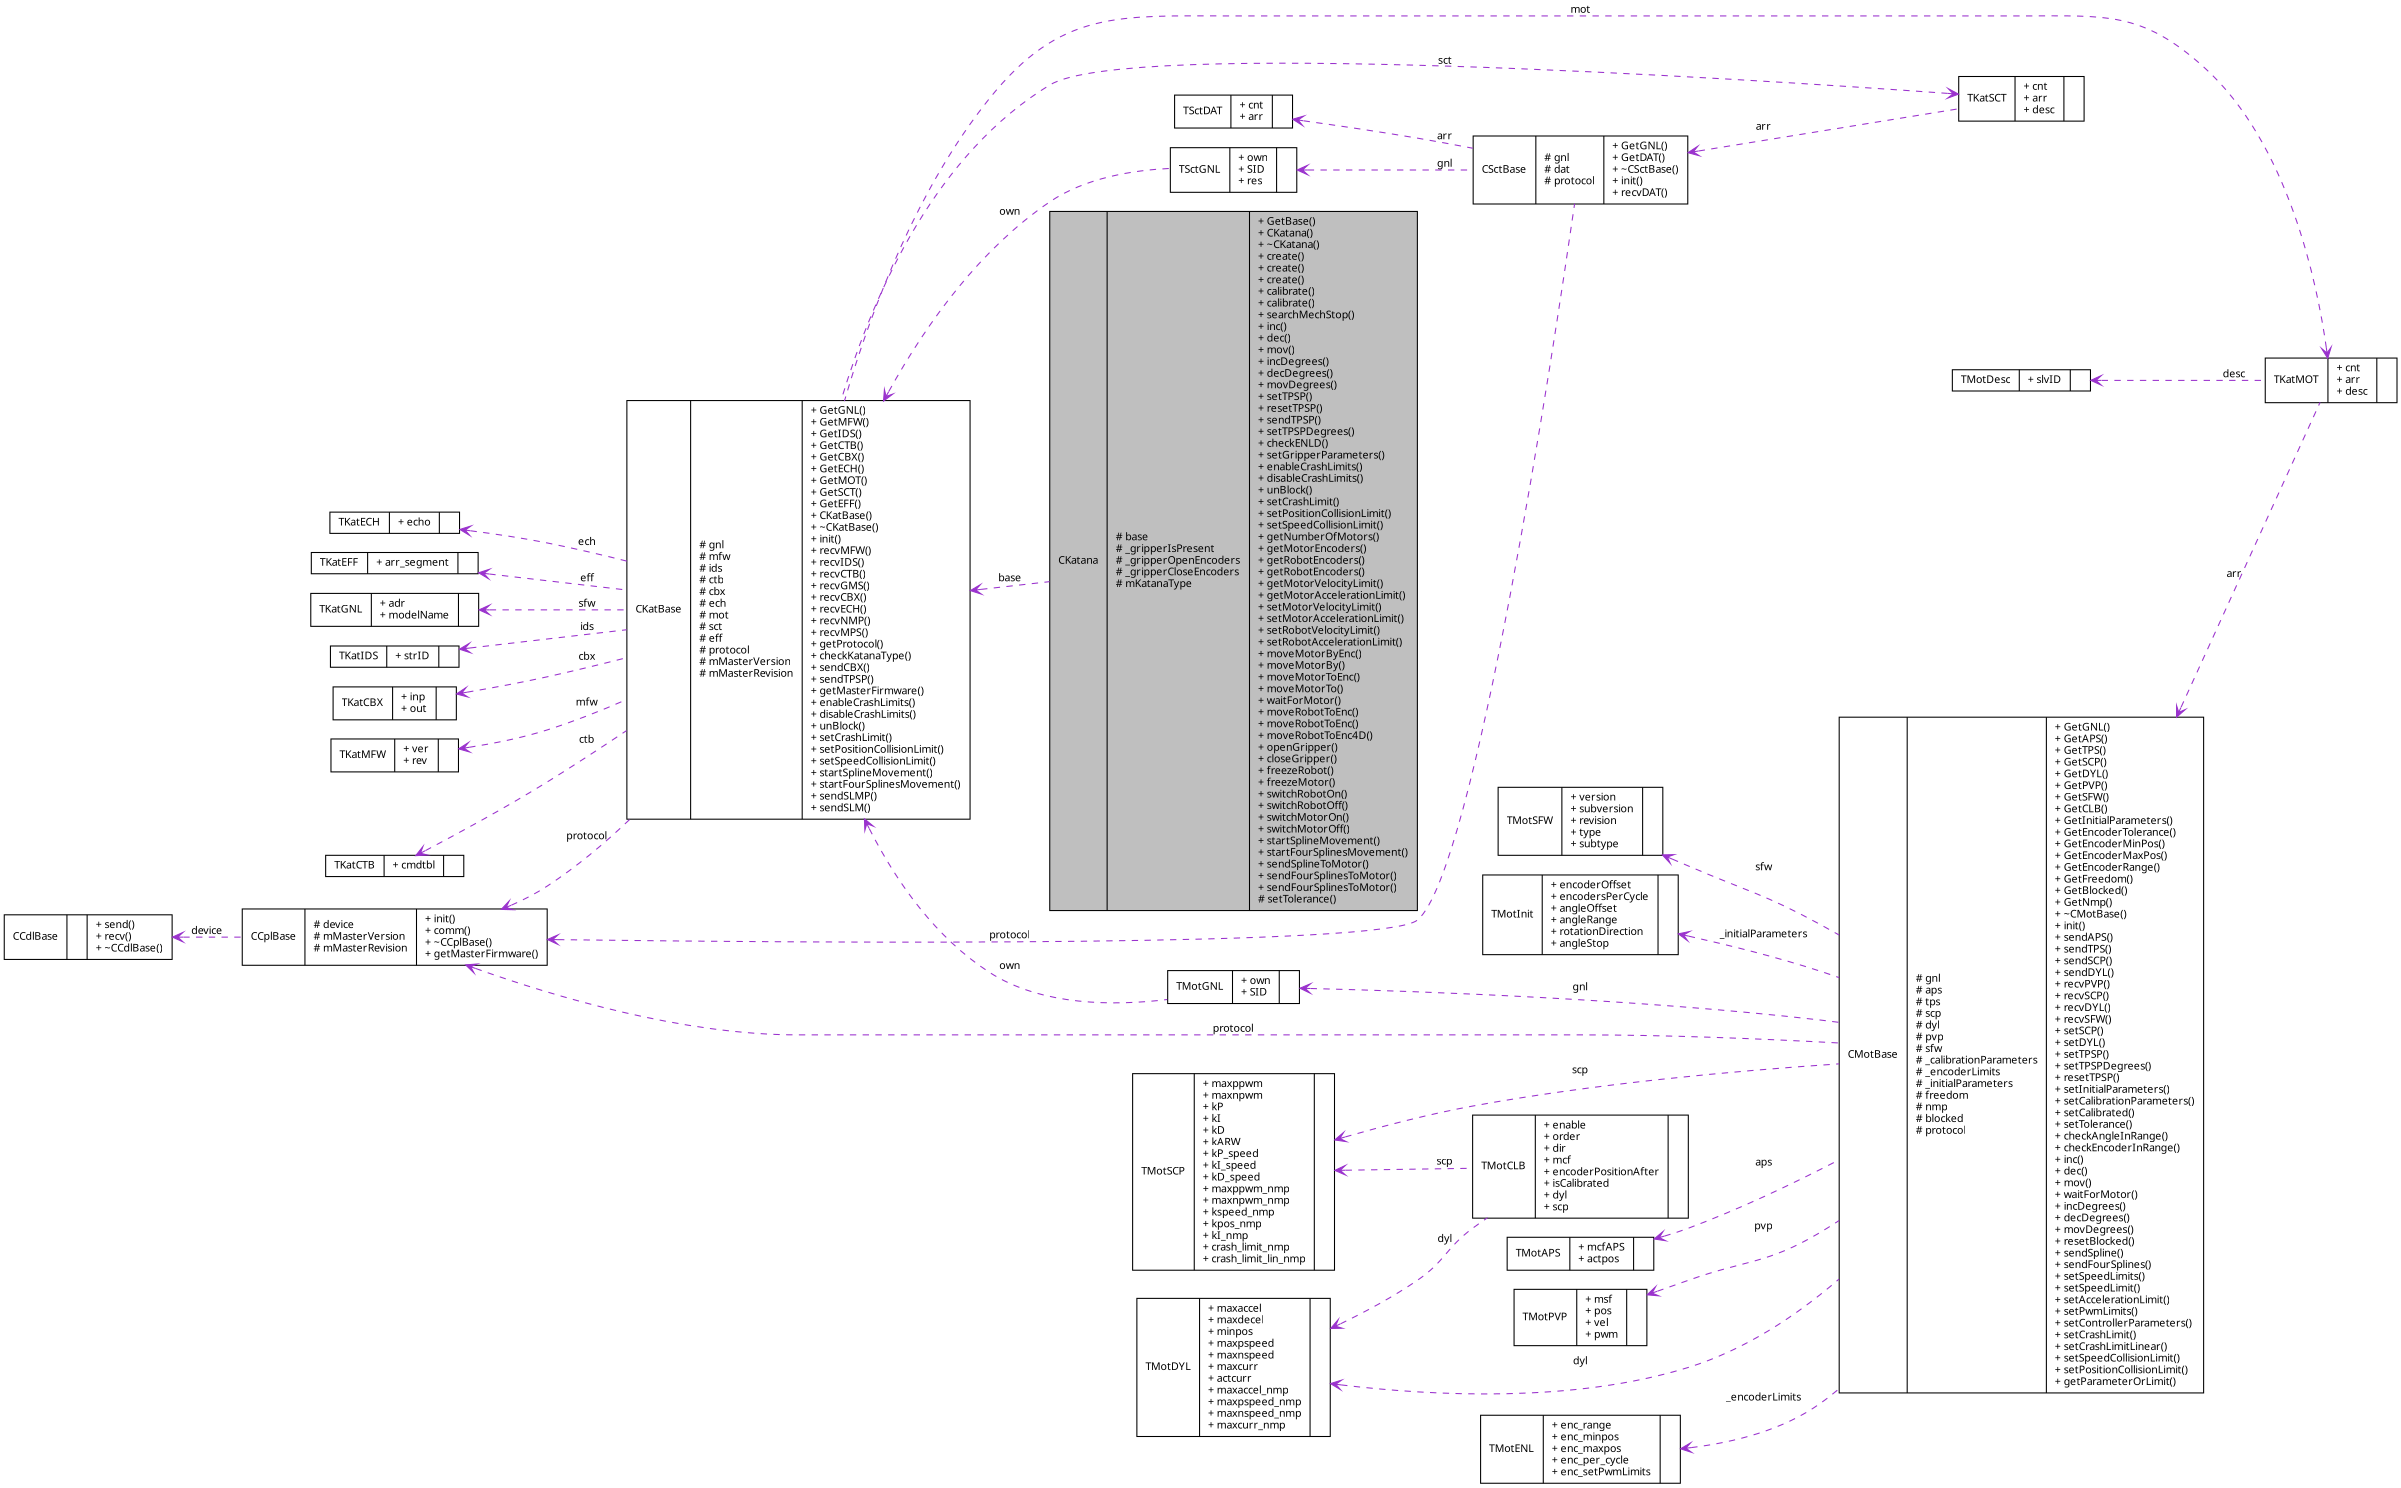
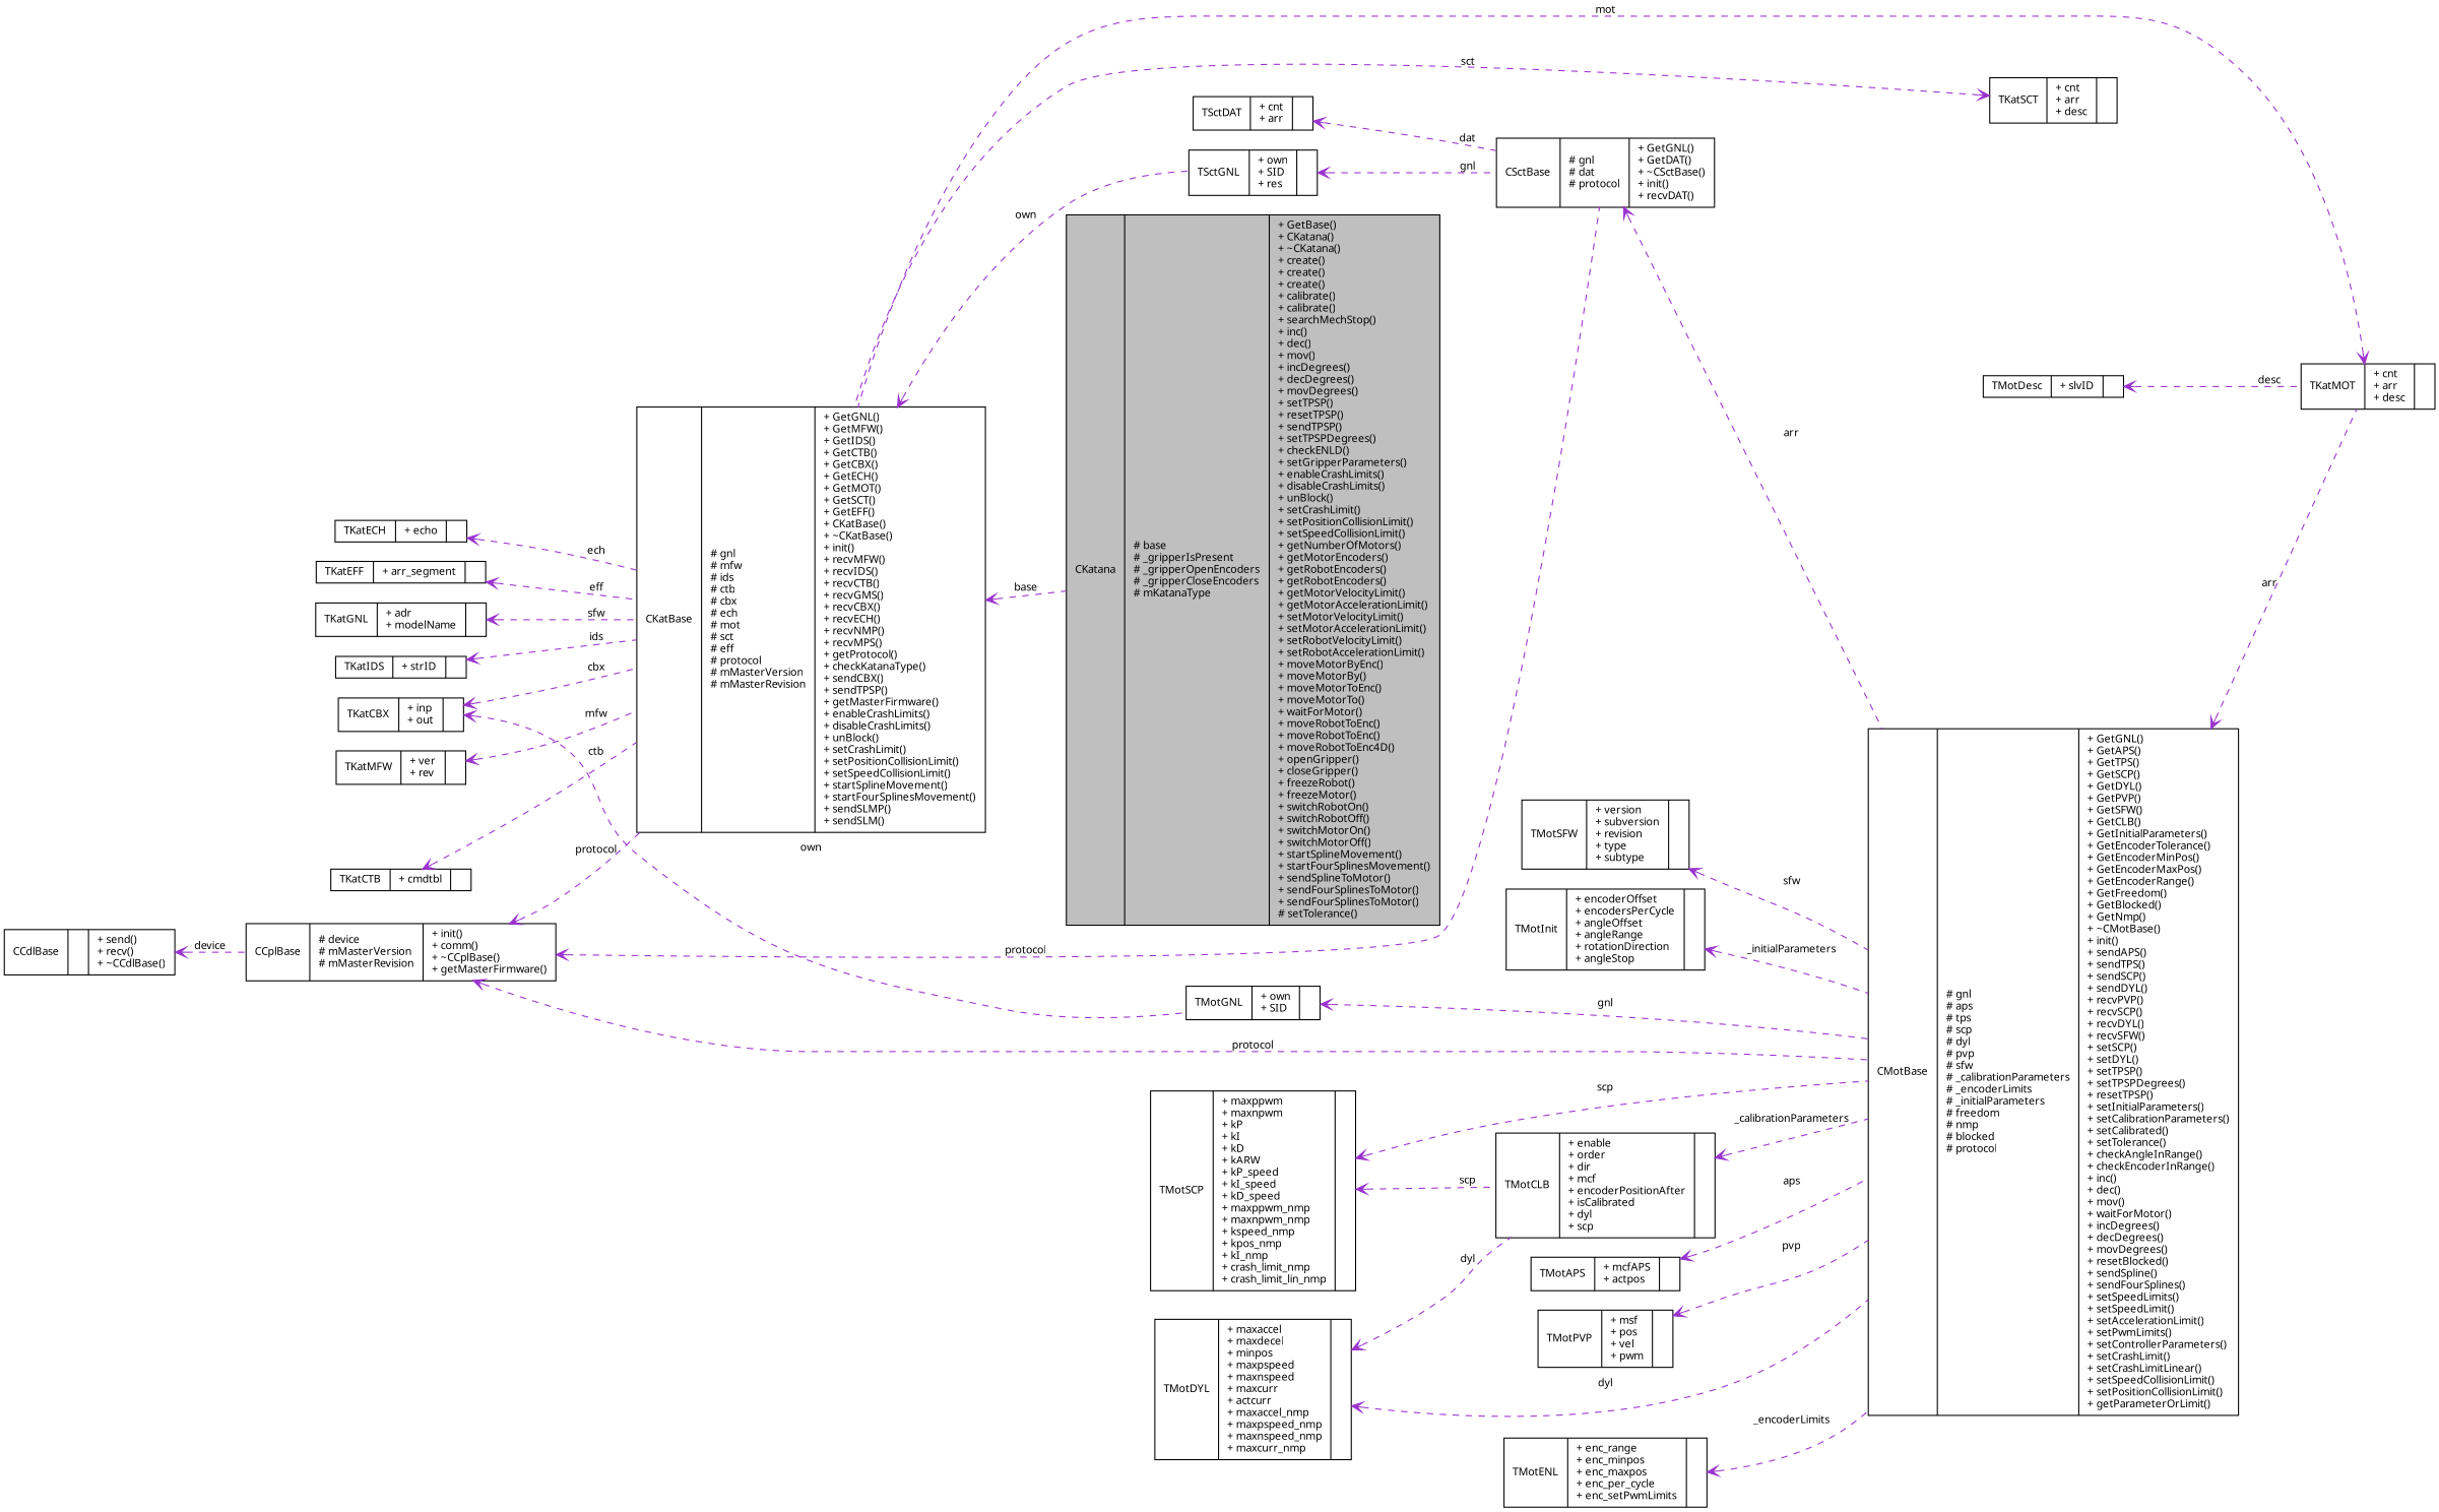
  digraph {
    rankdir=LR
    node [color=black fillcolor=white fontname="FreeSans.ttf" fontsize=10 shape=record style=filled]
    edge [arrowtail=open color=darkorchid3 dir=back fontname="FreeSans.ttf" fontsize=10 labelfontname="FreeSans.ttf" labelfontsize=10 style=dashed]
    n1 [fillcolor=grey75 fontcolor=black height=0.2 label="{CKatana\n|# base\l# _gripperIsPresent\l# _gripperOpenEncoders\l# _gripperCloseEncoders\l# mKatanaType\l|+ GetBase()\l+ CKatana()\l+ ~CKatana()\l+ create()\l+ create()\l+ create()\l+ calibrate()\l+ calibrate()\l+ searchMechStop()\l+ inc()\l+ dec()\l+ mov()\l+ incDegrees()\l+ decDegrees()\l+ movDegrees()\l+ setTPSP()\l+ resetTPSP()\l+ sendTPSP()\l+ setTPSPDegrees()\l+ checkENLD()\l+ setGripperParameters()\l+ enableCrashLimits()\l+ disableCrashLimits()\l+ unBlock()\l+ setCrashLimit()\l+ setPositionCollisionLimit()\l+ setSpeedCollisionLimit()\l+ getNumberOfMotors()\l+ getMotorEncoders()\l+ getRobotEncoders()\l+ getRobotEncoders()\l+ getMotorVelocityLimit()\l+ getMotorAccelerationLimit()\l+ setMotorVelocityLimit()\l+ setMotorAccelerationLimit()\l+ setRobotVelocityLimit()\l+ setRobotAccelerationLimit()\l+ moveMotorByEnc()\l+ moveMotorBy()\l+ moveMotorToEnc()\l+ moveMotorTo()\l+ waitForMotor()\l+ moveRobotToEnc()\l+ moveRobotToEnc()\l+ moveRobotToEnc4D()\l+ openGripper()\l+ closeGripper()\l+ freezeRobot()\l+ freezeMotor()\l+ switchRobotOn()\l+ switchRobotOff()\l+ switchMotorOn()\l+ switchMotorOff()\l+ startSplineMovement()\l+ startFourSplinesMovement()\l+ sendSplineToMotor()\l+ sendFourSplinesToMotor()\l+ sendFourSplinesToMotor()\l# setTolerance()\l}" width=0.4]
    n2 [height=0.2 label="{CKatBase\n|# gnl\l# mfw\l# ids\l# ctb\l# cbx\l# ech\l# mot\l# sct\l# eff\l# protocol\l# mMasterVersion\l# mMasterRevision\l|+ GetGNL()\l+ GetMFW()\l+ GetIDS()\l+ GetCTB()\l+ GetCBX()\l+ GetECH()\l+ GetMOT()\l+ GetSCT()\l+ GetEFF()\l+ CKatBase()\l+ ~CKatBase()\l+ init()\l+ recvMFW()\l+ recvIDS()\l+ recvCTB()\l+ recvGMS()\l+ recvCBX()\l+ recvECH()\l+ recvNMP()\l+ recvMPS()\l+ getProtocol()\l+ checkKatanaType()\l+ sendCBX()\l+ sendTPSP()\l+ getMasterFirmware()\l+ enableCrashLimits()\l+ disableCrashLimits()\l+ unBlock()\l+ setCrashLimit()\l+ setPositionCollisionLimit()\l+ setSpeedCollisionLimit()\l+ startSplineMovement()\l+ startFourSplinesMovement()\l+ sendSLMP()\l+ sendSLM()\l}" width=0.4]
    n3 [height=0.2 label="{TSctGNL\n|+ own\l+ SID\l+ res\l|}" width=0.4]
    n4 [height=0.2 label="{TMotGNL\n|+ own\l+ SID\l|}" width=0.4]
    n5 [height=0.2 label="{CSctBase\n|# gnl\l# dat\l# protocol\l|+ GetGNL()\l+ GetDAT()\l+ ~CSctBase()\l+ init()\l+ recvDAT()\l}" width=0.4]
    n6 [height=0.2 label="{CMotBase\n|# gnl\l# aps\l# tps\l# scp\l# dyl\l# pvp\l# sfw\l# _calibrationParameters\l# _encoderLimits\l# _initialParameters\l# freedom\l# nmp\l# blocked\l# protocol\l|+ GetGNL()\l+ GetAPS()\l+ GetTPS()\l+ GetSCP()\l+ GetDYL()\l+ GetPVP()\l+ GetSFW()\l+ GetCLB()\l+ GetInitialParameters()\l+ GetEncoderTolerance()\l+ GetEncoderMinPos()\l+ GetEncoderMaxPos()\l+ GetEncoderRange()\l+ GetFreedom()\l+ GetBlocked()\l+ GetNmp()\l+ ~CMotBase()\l+ init()\l+ sendAPS()\l+ sendTPS()\l+ sendSCP()\l+ sendDYL()\l+ recvPVP()\l+ recvSCP()\l+ recvDYL()\l+ recvSFW()\l+ setSCP()\l+ setDYL()\l+ setTPSP()\l+ setTPSPDegrees()\l+ resetTPSP()\l+ setInitialParameters()\l+ setCalibrationParameters()\l+ setCalibrated()\l+ setTolerance()\l+ checkAngleInRange()\l+ checkEncoderInRange()\l+ inc()\l+ dec()\l+ mov()\l+ waitForMotor()\l+ incDegrees()\l+ decDegrees()\l+ movDegrees()\l+ resetBlocked()\l+ sendSpline()\l+ sendFourSplines()\l+ setSpeedLimits()\l+ setSpeedLimit()\l+ setAccelerationLimit()\l+ setPwmLimits()\l+ setControllerParameters()\l+ setCrashLimit()\l+ setCrashLimitLinear()\l+ setSpeedCollisionLimit()\l+ setPositionCollisionLimit()\l+ getParameterOrLimit()\l}" width=0.4]
    n7 [height=0.2 label="{TKatMFW\n|+ ver\l+ rev\l|}" width=0.4]
    n8 [height=0.2 label="{TKatCBX\n|+ inp\l+ out\l|}" width=0.4]
    n9 [height=0.2 label="{TKatSCT\n|+ cnt\l+ arr\l+ desc\l|}" width=0.4]
    n10 [height=0.2 label="{TSctDAT\n|+ cnt\l+ arr\l|}" width=0.4]
    n11 [height=0.2 label="{CCplBase\n|# device\l# mMasterVersion\l# mMasterRevision\l|+ init()\l+ comm()\l+ ~CCplBase()\l+ getMasterFirmware()\l}" width=0.4]
    n12 [height=0.2 label="{TKatMOT\n|+ cnt\l+ arr\l+ desc\l|}" width=0.4]
    n13 [height=0.2 label="{CCdlBase\n||+ send()\l+ recv()\l+ ~CCdlBase()\l}" width=0.4]
    n14 [height=0.2 label="{TKatCTB\n|+ cmdtbl\l|}" width=0.4]
    n15 [height=0.2 label="{TKatECH\n|+ echo\l|}" width=0.4]
    n16 [height=0.2 label="{TKatEFF\n|+ arr_segment\l|}" width=0.4]
    n17 [height=0.2 label="{TKatGNL\n|+ adr\l+ modelName\l|}" width=0.4]
    n18 [height=0.2 label="{TMotDesc\n|+ slvID\l|}" width=0.4]
    n19 [height=0.2 label="{TMotENL\n|+ enc_range\l+ enc_minpos\l+ enc_maxpos\l+ enc_per_cycle\l+ enc_setPwmLimits\l|}" width=0.4]
    n20 [height=0.2 label="{TMotSFW\n|+ version\l+ subversion\l+ revision\l+ type\l+ subtype\l|}" width=0.4]
    n21 [height=0.2 label="{TMotInit\n|+ encoderOffset\l+ encodersPerCycle\l+ angleOffset\l+ angleRange\l+ rotationDirection\l+ angleStop\l|}" width=0.4]
    n22 [height=0.2 label="{TMotCLB\n|+ enable\l+ order\l+ dir\l+ mcf\l+ encoderPositionAfter\l+ isCalibrated\l+ dyl\l+ scp\l|}" width=0.4]
    n23 [height=0.2 label="{TMotSCP\n|+ maxppwm\l+ maxnpwm\l+ kP\l+ kI\l+ kD\l+ kARW\l+ kP_speed\l+ kI_speed\l+ kD_speed\l+ maxppwm_nmp\l+ maxnpwm_nmp\l+ kspeed_nmp\l+ kpos_nmp\l+ kI_nmp\l+ crash_limit_nmp\l+ crash_limit_lin_nmp\l|}" width=0.4]
    n24 [height=0.2 label="{TMotDYL\n|+ maxaccel\l+ maxdecel\l+ minpos\l+ maxpspeed\l+ maxnspeed\l+ maxcurr\l+ actcurr\l+ maxaccel_nmp\l+ maxpspeed_nmp\l+ maxnspeed_nmp\l+ maxcurr_nmp\l|}" width=0.4]
    n25 [height=0.2 label="{TMotPVP\n|+ msf\l+ pos\l+ vel\l+ pwm\l|}" width=0.4]
    n26 [height=0.2 label="{TMotAPS\n|+ mcfAPS\l+ actpos\l|}" width=0.4]
    n27 [height=0.2 label="{TKatIDS\n|+ strID\l|}" width=0.4]
    n2 -> n1 [label=base]
    n2 -> n3 [label=own]
-   n2 -> n4 [label=own]
+   n8 -> n4 [label=own]
    n3 -> n5 [label=gnl]
    n4 -> n6 [label=gnl]
-   n5 -> n9 [label=arr]
+   n5 -> n6 [label=arr]
    n6 -> n12 [label=arr]
    n7 -> n2 [label=mfw]
    n8 -> n2 [label=cbx]
    n9 -> n2 [label=sct]
-   n10 -> n5 [label=arr]
+   n10 -> n5 [label=dat]
    n11 -> n2 [label=protocol]
    n11 -> n5 [label=protocol]
    n11 -> n6 [label=protocol]
    n12 -> n2 [label=mot]
    n13 -> n11 [label=device]
    n14 -> n2 [label=ctb]
    n15 -> n2 [label=ech]
    n16 -> n2 [label=eff]
    n17 -> n2 [label=sfw]
    n18 -> n12 [label=desc]
    n19 -> n6 [label=_encoderLimits]
    n20 -> n6 [label=sfw]
    n21 -> n6 [label=_initialParameters]
+   n22 -> n6 [label=_calibrationParameters]
    n23 -> n6 [label=scp]
    n23 -> n22 [label=scp]
    n24 -> n6 [label=dyl]
    n24 -> n22 [label=dyl]
    n25 -> n6 [label=pvp]
    n26 -> n6 [label=aps]
    n27 -> n2 [label=ids]
  }
